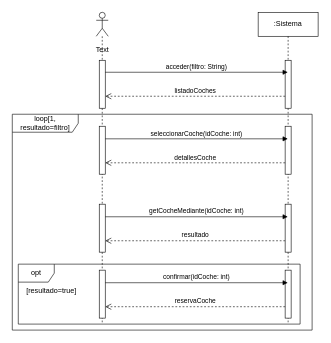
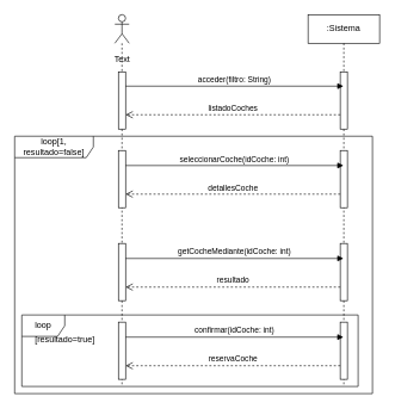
  <mxCell id="0" />
  <mxCell id="1" parent="0" />
  <mxCell id="2" value="" style="shape=umlLifeline;perimeter=lifelinePerimeter;whiteSpace=wrap;html=1;container=1;dropTarget=0;collapsible=0;recursiveResize=0;outlineConnect=0;portConstraint=eastwest;newEdgeStyle={&quot;curved&quot;:0,&quot;rounded&quot;:0};participant=umlActor;" vertex="1" parent="1"><mxGeometry x="160" y="20" width="20" height="520" as="geometry" /></mxCell>
  <mxCell id="3" value="" style="html=1;points=[[0,0,0,0,5],[0,1,0,0,-5],[1,0,0,0,5],[1,1,0,0,-5]];perimeter=orthogonalPerimeter;outlineConnect=0;targetShapes=umlLifeline;portConstraint=eastwest;newEdgeStyle={&quot;curved&quot;:0,&quot;rounded&quot;:0};" vertex="1" parent="2"><mxGeometry x="5" y="80" width="10" height="80" as="geometry" /></mxCell>
  <mxCell id="4" value="" style="html=1;points=[[0,0,0,0,5],[0,1,0,0,-5],[1,0,0,0,5],[1,1,0,0,-5]];perimeter=orthogonalPerimeter;outlineConnect=0;targetShapes=umlLifeline;portConstraint=eastwest;newEdgeStyle={&quot;curved&quot;:0,&quot;rounded&quot;:0};" vertex="1" parent="2"><mxGeometry x="5" y="190" width="10" height="80" as="geometry" /></mxCell>
  <mxCell id="5" value="" style="html=1;points=[[0,0,0,0,5],[0,1,0,0,-5],[1,0,0,0,5],[1,1,0,0,-5]];perimeter=orthogonalPerimeter;outlineConnect=0;targetShapes=umlLifeline;portConstraint=eastwest;newEdgeStyle={&quot;curved&quot;:0,&quot;rounded&quot;:0};" vertex="1" parent="2"><mxGeometry x="5" y="320" width="10" height="80" as="geometry" /></mxCell>
  <mxCell id="6" value="" style="html=1;points=[[0,0,0,0,5],[0,1,0,0,-5],[1,0,0,0,5],[1,1,0,0,-5]];perimeter=orthogonalPerimeter;outlineConnect=0;targetShapes=umlLifeline;portConstraint=eastwest;newEdgeStyle={&quot;curved&quot;:0,&quot;rounded&quot;:0};" vertex="1" parent="2"><mxGeometry x="5" y="430" width="10" height="80" as="geometry" /></mxCell>
  <mxCell id="7" value=":Sistema" style="shape=umlLifeline;perimeter=lifelinePerimeter;whiteSpace=wrap;html=1;container=1;dropTarget=0;collapsible=0;recursiveResize=0;outlineConnect=0;portConstraint=eastwest;newEdgeStyle={&quot;curved&quot;:0,&quot;rounded&quot;:0};" vertex="1" parent="1"><mxGeometry x="430" y="20" width="100" height="520" as="geometry" /></mxCell>
  <mxCell id="8" value="" style="html=1;points=[[0,0,0,0,5],[0,1,0,0,-5],[1,0,0,0,5],[1,1,0,0,-5]];perimeter=orthogonalPerimeter;outlineConnect=0;targetShapes=umlLifeline;portConstraint=eastwest;newEdgeStyle={&quot;curved&quot;:0,&quot;rounded&quot;:0};" vertex="1" parent="7"><mxGeometry x="45" y="80" width="10" height="80" as="geometry" /></mxCell>
  <mxCell id="9" value="" style="html=1;points=[[0,0,0,0,5],[0,1,0,0,-5],[1,0,0,0,5],[1,1,0,0,-5]];perimeter=orthogonalPerimeter;outlineConnect=0;targetShapes=umlLifeline;portConstraint=eastwest;newEdgeStyle={&quot;curved&quot;:0,&quot;rounded&quot;:0};" vertex="1" parent="7"><mxGeometry x="45" y="190" width="10" height="80" as="geometry" /></mxCell>
  <mxCell id="10" value="" style="html=1;points=[[0,0,0,0,5],[0,1,0,0,-5],[1,0,0,0,5],[1,1,0,0,-5]];perimeter=orthogonalPerimeter;outlineConnect=0;targetShapes=umlLifeline;portConstraint=eastwest;newEdgeStyle={&quot;curved&quot;:0,&quot;rounded&quot;:0};" vertex="1" parent="7"><mxGeometry x="45" y="320" width="10" height="80" as="geometry" /></mxCell>
  <mxCell id="11" value="acceder(filtro: String)" style="html=1;verticalAlign=bottom;endArrow=block;curved=0;rounded=0;" edge="1" parent="1"><mxGeometry width="80" relative="1" as="geometry"><mxPoint x="175" y="120" as="sourcePoint" /><mxPoint x="479.5" y="120" as="targetPoint" /></mxGeometry></mxCell>
  <mxCell id="12" value="listadoCoches" style="html=1;verticalAlign=bottom;endArrow=open;dashed=1;endSize=8;curved=0;rounded=0;" edge="1" parent="1" target="3"><mxGeometry relative="1" as="geometry"><mxPoint x="475" y="160" as="sourcePoint" /><mxPoint x="169.5" y="160" as="targetPoint" /></mxGeometry></mxCell>
  <mxCell id="13" value="seleccionarCoche(idCoche: int)" style="html=1;verticalAlign=bottom;endArrow=block;curved=0;rounded=0;" edge="1" parent="1"><mxGeometry width="80" relative="1" as="geometry"><mxPoint x="175" y="231" as="sourcePoint" /><mxPoint x="479.5" y="231" as="targetPoint" /></mxGeometry></mxCell>
  <mxCell id="14" value="detallesCoche" style="html=1;verticalAlign=bottom;endArrow=open;dashed=1;endSize=8;curved=0;rounded=0;" edge="1" parent="1"><mxGeometry relative="1" as="geometry"><mxPoint x="475" y="271" as="sourcePoint" /><mxPoint x="175" y="271" as="targetPoint" /></mxGeometry></mxCell>
  <mxCell id="15" value="getCocheMediante(idCoche: int)" style="html=1;verticalAlign=bottom;endArrow=block;curved=0;rounded=0;" edge="1" parent="1"><mxGeometry width="80" relative="1" as="geometry"><mxPoint x="175" y="361" as="sourcePoint" /><mxPoint x="479.5" y="361" as="targetPoint" /></mxGeometry></mxCell>
  <mxCell id="16" value="resultado" style="html=1;verticalAlign=bottom;endArrow=open;dashed=1;endSize=8;curved=0;rounded=0;" edge="1" parent="1"><mxGeometry relative="1" as="geometry"><mxPoint x="475" y="401" as="sourcePoint" /><mxPoint x="175" y="401" as="targetPoint" /></mxGeometry></mxCell>
  <mxCell id="17" value="" style="html=1;points=[[0,0,0,0,5],[0,1,0,0,-5],[1,0,0,0,5],[1,1,0,0,-5]];perimeter=orthogonalPerimeter;outlineConnect=0;targetShapes=umlLifeline;portConstraint=eastwest;newEdgeStyle={&quot;curved&quot;:0,&quot;rounded&quot;:0};" vertex="1" parent="1"><mxGeometry x="475" y="450" width="10" height="80" as="geometry" /></mxCell>
  <mxCell id="18" value="confirmar(idCoche: int)" style="html=1;verticalAlign=bottom;endArrow=block;curved=0;rounded=0;" edge="1" parent="1"><mxGeometry width="80" relative="1" as="geometry"><mxPoint x="175" y="471" as="sourcePoint" /><mxPoint x="479.5" y="471" as="targetPoint" /></mxGeometry></mxCell>
  <mxCell id="19" value="reservaCoche" style="html=1;verticalAlign=bottom;endArrow=open;dashed=1;endSize=8;curved=0;rounded=0;" edge="1" parent="1"><mxGeometry relative="1" as="geometry"><mxPoint x="475" y="511" as="sourcePoint" /><mxPoint x="175" y="511" as="targetPoint" /></mxGeometry></mxCell>
- <mxCell id="20" value="loop[1, resultado=filtro]" style="shape=umlFrame;whiteSpace=wrap;html=1;pointerEvents=0;width=110;height=30;" vertex="1" parent="1"><mxGeometry x="20" y="190" width="500" height="360" as="geometry" /></mxCell>
- <mxCell id="21" value="opt" style="shape=umlFrame;whiteSpace=wrap;html=1;pointerEvents=0;" vertex="1" parent="1"><mxGeometry x="30" y="440" width="470" height="100" as="geometry" /></mxCell>
- <mxCell id="22" value="[resultado=true]" style="text;html=1;align=center;verticalAlign=middle;resizable=0;points=[];autosize=1;strokeColor=none;fillColor=none;" vertex="1" parent="1"><mxGeometry x="30" y="470" width="110" height="30" as="geometry" /></mxCell>
+ <mxCell id="20" value="loop[1, resultado=false]" style="shape=umlFrame;whiteSpace=wrap;html=1;pointerEvents=0;width=110;height=30;" vertex="1" parent="1"><mxGeometry x="20" y="190" width="500" height="360" as="geometry" /></mxCell>
+ <mxCell id="21" value="loop" style="shape=umlFrame;whiteSpace=wrap;html=1;pointerEvents=0;" vertex="1" parent="1"><mxGeometry x="30" y="440" width="470" height="100" as="geometry" /></mxCell>
+ <mxCell id="22" value="[resultado=true]" style="text;html=1;align=center;verticalAlign=middle;resizable=0;points=[];autosize=1;strokeColor=none;fillColor=none;" vertex="1" parent="1"><mxGeometry x="35" y="460" width="110" height="30" as="geometry" /></mxCell>
  <mxCell id="23" value="Text" style="text;html=1;align=center;verticalAlign=middle;resizable=0;points=[];autosize=1;strokeColor=none;fillColor=none;" vertex="1" parent="1"><mxGeometry x="145" y="68" width="50" height="30" as="geometry" /></mxCell>
